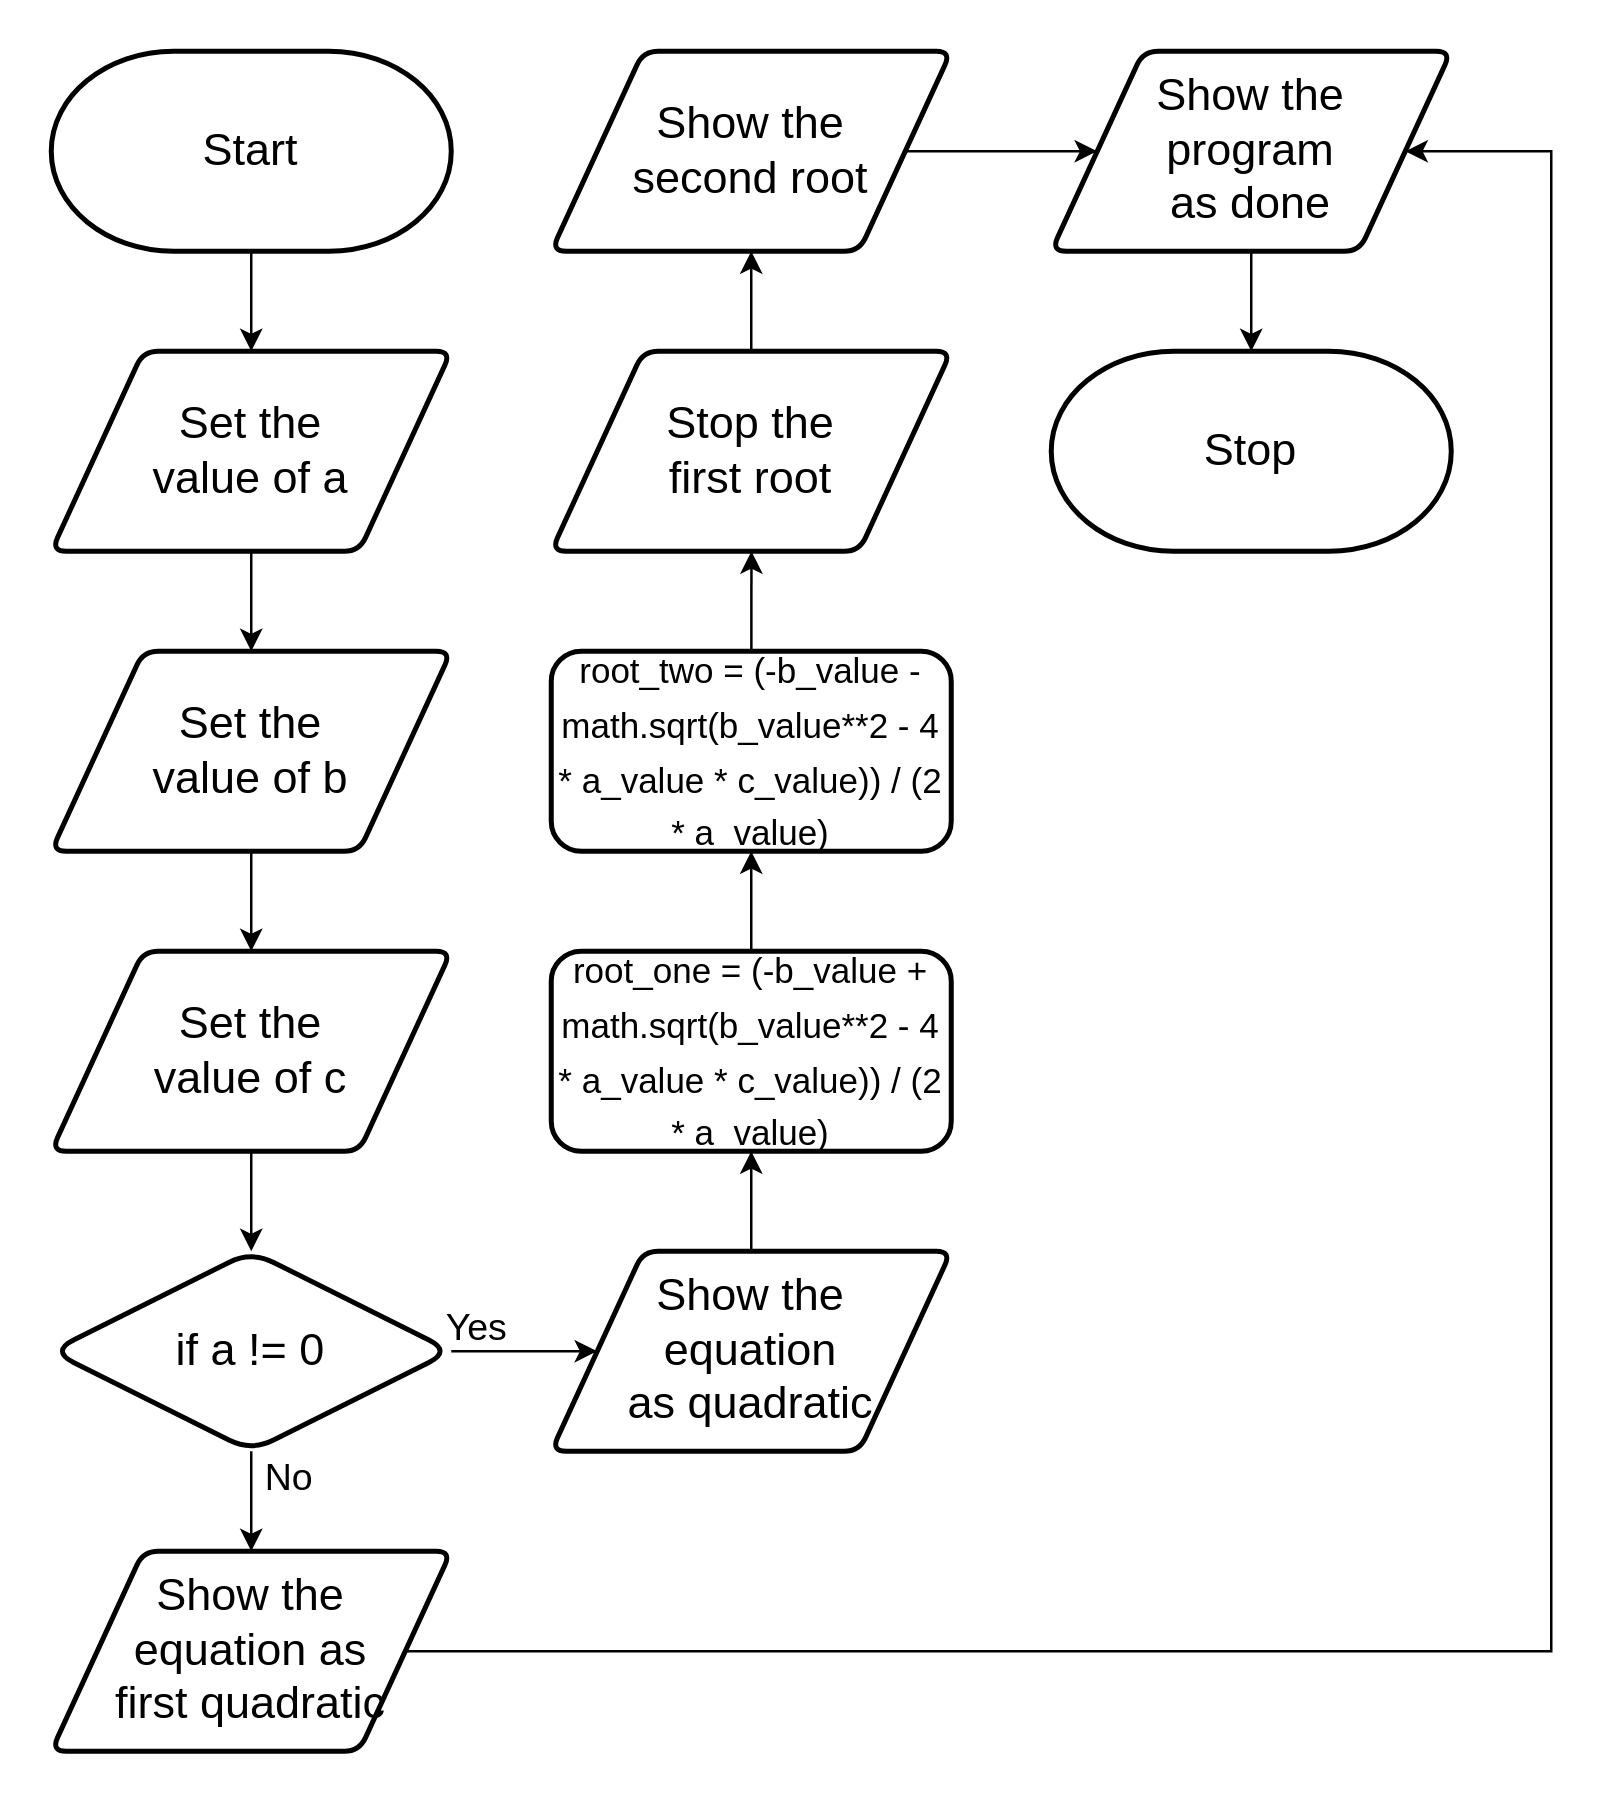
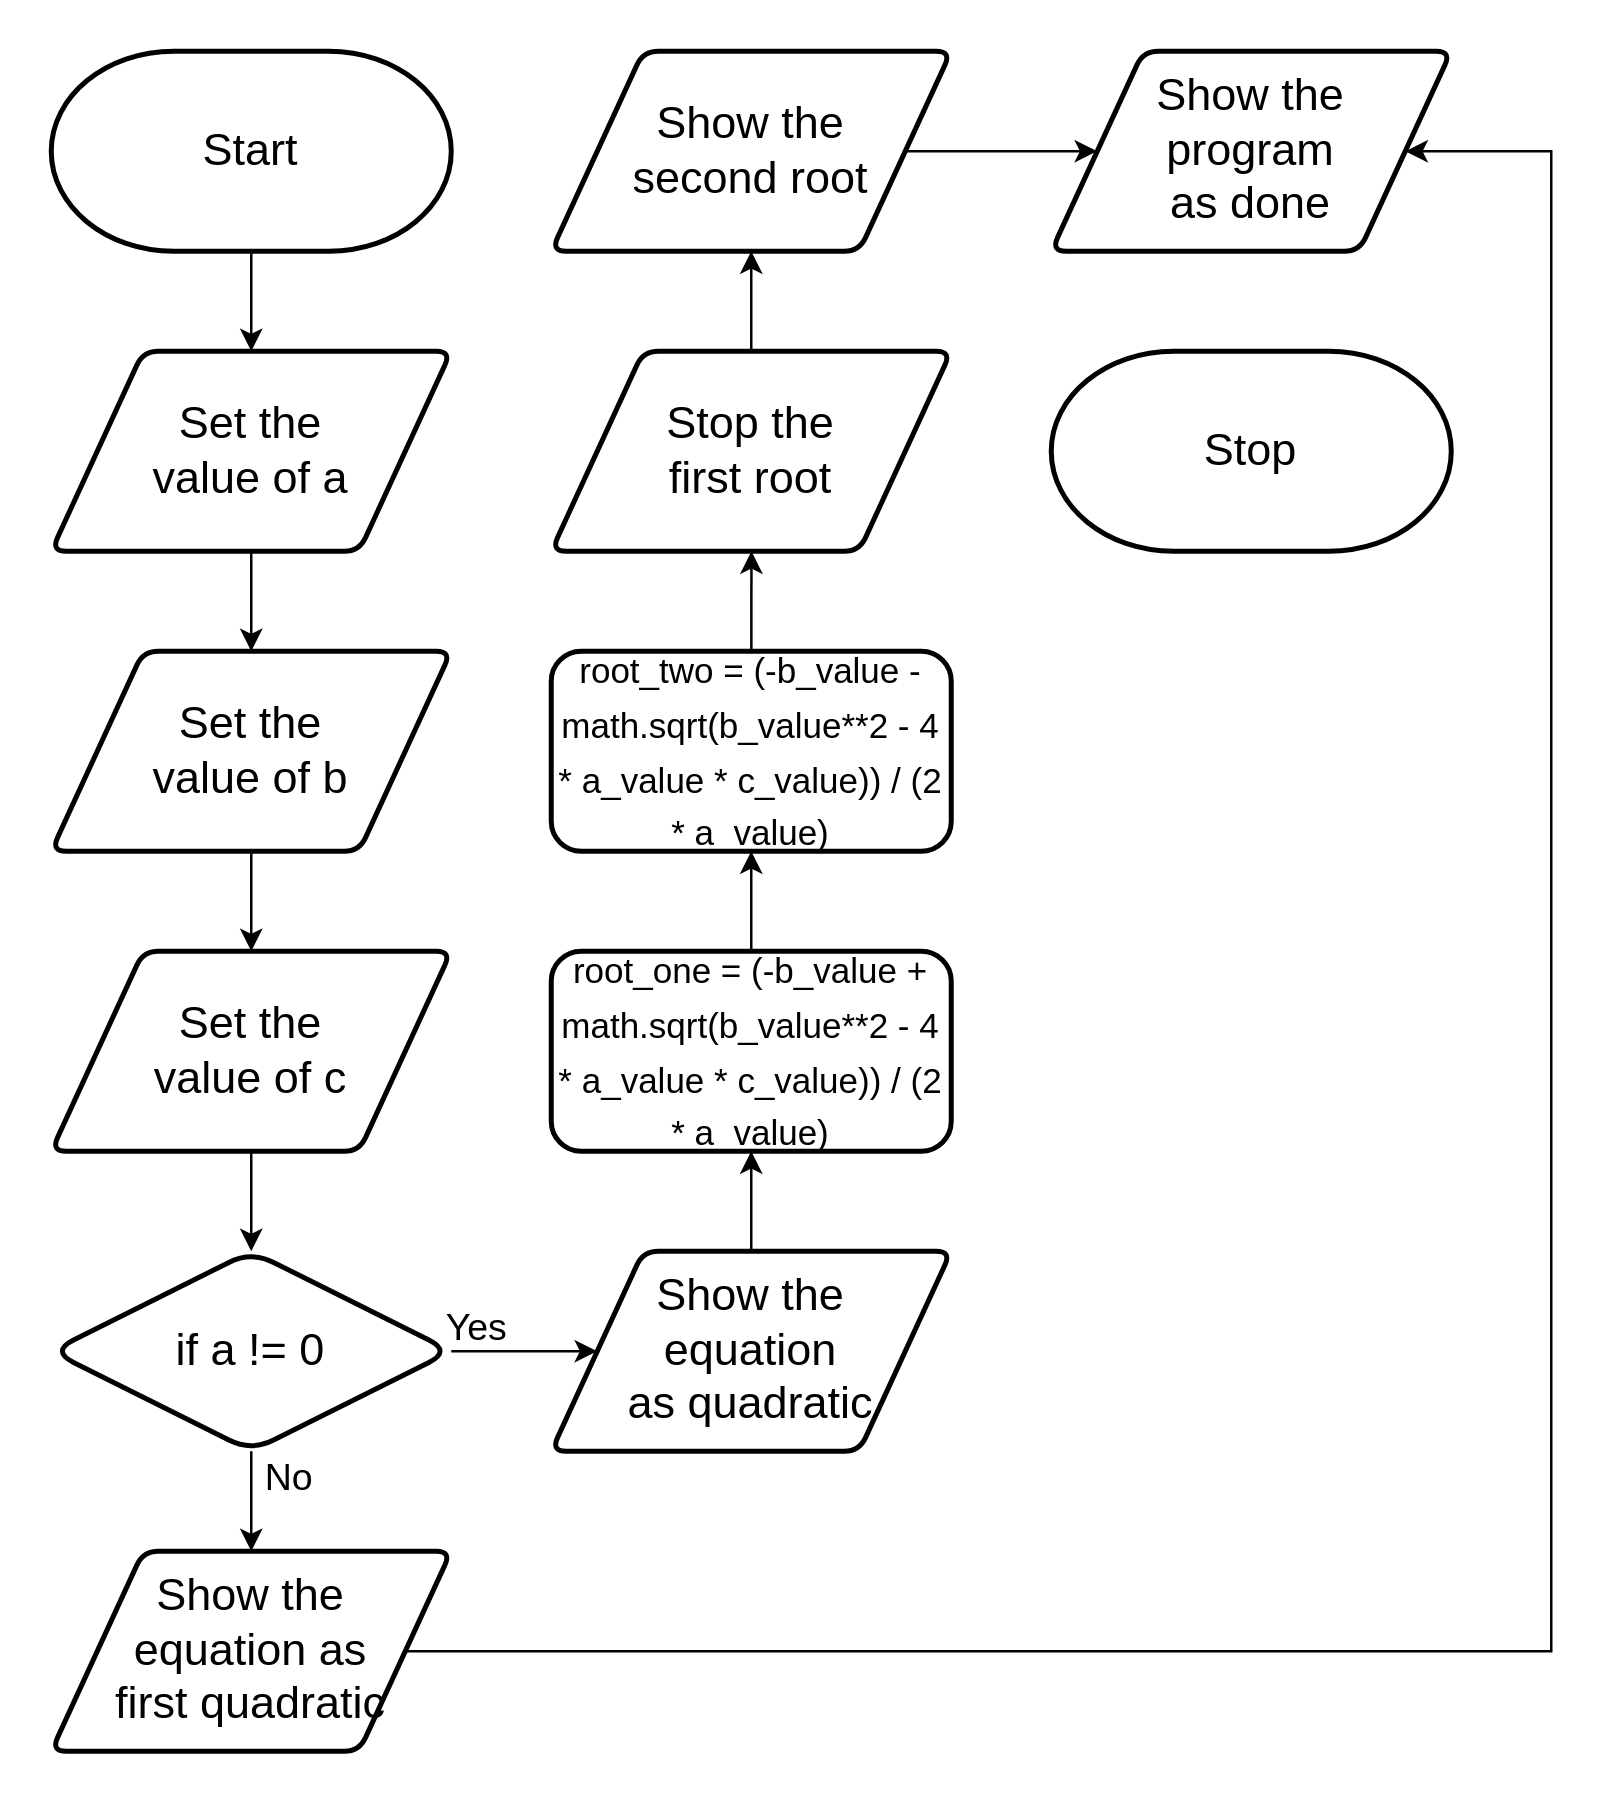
  <mxCell id="0" />
  <mxCell id="1" parent="0" />
  <mxCell id="2" style="edgeStyle=none;html=1;entryX=0.5;entryY=0;entryDx=0;entryDy=0;fontSize=16;" parent="1" source="3" edge="1"><mxGeometry relative="1" as="geometry"><mxPoint x="100" y="140" as="targetPoint" /></mxGeometry></mxCell>
  <mxCell id="3" value="&lt;font style=&quot;font-size: 18px&quot;&gt;Start&lt;/font&gt;" style="strokeWidth=2;html=1;shape=mxgraph.flowchart.terminator;whiteSpace=wrap;" parent="1" vertex="1"><mxGeometry width="160" height="80" as="geometry" x="20" y="20" /></mxCell>
  <mxCell id="4" value="&lt;font style=&quot;font-size: 18px&quot;&gt;Stop&lt;/font&gt;" style="strokeWidth=2;html=1;shape=mxgraph.flowchart.terminator;whiteSpace=wrap;" parent="1" vertex="1"><mxGeometry x="420" y="140" width="160" height="80" as="geometry" /></mxCell>
  <mxCell id="5" style="edgeStyle=none;html=1;entryX=0.5;entryY=0;entryDx=0;entryDy=0;fontSize=18;" parent="1" edge="1"><mxGeometry relative="1" as="geometry"><mxPoint x="100" y="260" as="targetPoint" /><mxPoint x="100" y="220" as="sourcePoint" /></mxGeometry></mxCell>
- <mxCell id="6" style="edgeStyle=none;html=1;entryX=0.5;entryY=0;entryDx=0;entryDy=0;entryPerimeter=0;fontSize=14;" edge="1" parent="1" source="7" target="4"><mxGeometry relative="1" as="geometry" /></mxCell>
  <mxCell id="7" value="Show the &lt;br&gt;program &lt;br&gt;as done" style="shape=parallelogram;html=1;strokeWidth=2;perimeter=parallelogramPerimeter;whiteSpace=wrap;rounded=1;arcSize=12;size=0.23;fontSize=18;" parent="1" vertex="1"><mxGeometry x="420" width="160" height="80" as="geometry" y="20" /></mxCell>
  <mxCell id="8" value="Set the &lt;br&gt;value of a" style="shape=parallelogram;html=1;strokeWidth=2;perimeter=parallelogramPerimeter;whiteSpace=wrap;rounded=1;arcSize=12;size=0.23;fontSize=18;" parent="1" vertex="1"><mxGeometry y="140" width="160" height="80" as="geometry" x="20" /></mxCell>
  <mxCell id="9" style="edgeStyle=none;html=1;entryX=0.5;entryY=0;entryDx=0;entryDy=0;fontFamily=Helvetica;fontSize=8;fontColor=default;" parent="1" edge="1"><mxGeometry relative="1" as="geometry"><mxPoint x="100" y="380" as="targetPoint" /><mxPoint x="100" y="340" as="sourcePoint" /></mxGeometry></mxCell>
  <mxCell id="10" style="edgeStyle=none;html=1;entryX=0;entryY=0.5;entryDx=0;entryDy=0;fontSize=18;" parent="1" source="12" target="21" edge="1"><mxGeometry relative="1" as="geometry" /></mxCell>
  <mxCell id="11" style="edgeStyle=none;html=1;fontSize=18;entryX=0.5;entryY=0;entryDx=0;entryDy=0;" parent="1" source="12" target="19" edge="1"><mxGeometry relative="1" as="geometry"><mxPoint x="100" y="610" as="targetPoint" /></mxGeometry></mxCell>
  <mxCell id="12" value="&lt;font style=&quot;font-size: 18px&quot;&gt;if a != 0&lt;/font&gt;" style="rhombus;whiteSpace=wrap;html=1;rounded=1;fontFamily=Helvetica;fontSize=11;fontColor=default;strokeColor=default;strokeWidth=2;fillColor=default;" parent="1" vertex="1"><mxGeometry y="500" width="160" height="80" as="geometry" x="20" /></mxCell>
  <mxCell id="13" value="&lt;font style=&quot;font-size: 15px&quot;&gt;Yes&lt;/font&gt;" style="text;html=1;align=center;verticalAlign=middle;resizable=0;points=[];autosize=1;strokeColor=none;fillColor=none;fontSize=8;fontFamily=Helvetica;fontColor=default;" parent="1" vertex="1"><mxGeometry x="170" y="520" width="40" height="20" as="geometry" /></mxCell>
  <mxCell id="14" value="No" style="text;html=1;align=center;verticalAlign=middle;resizable=0;points=[];autosize=1;strokeColor=none;fillColor=none;fontSize=15;fontFamily=Helvetica;fontColor=default;" parent="1" vertex="1"><mxGeometry x="100" y="580" width="30" height="20" as="geometry" /></mxCell>
  <mxCell id="15" value="Set the &lt;br&gt;value of b" style="shape=parallelogram;html=1;strokeWidth=2;perimeter=parallelogramPerimeter;whiteSpace=wrap;rounded=1;arcSize=12;size=0.23;fontSize=18;" parent="1" vertex="1"><mxGeometry y="260" width="160" height="80" as="geometry" x="20" /></mxCell>
  <mxCell id="16" style="edgeStyle=none;html=1;entryX=0.5;entryY=0;entryDx=0;entryDy=0;fontSize=18;" parent="1" source="17" target="12" edge="1"><mxGeometry relative="1" as="geometry" /></mxCell>
  <mxCell id="17" value="Set the &lt;br&gt;value of c" style="shape=parallelogram;html=1;strokeWidth=2;perimeter=parallelogramPerimeter;whiteSpace=wrap;rounded=1;arcSize=12;size=0.23;fontSize=18;" parent="1" vertex="1"><mxGeometry y="380" width="160" height="80" as="geometry" x="20" /></mxCell>
  <mxCell id="18" style="edgeStyle=none;html=1;fontSize=18;rounded=0;entryX=1;entryY=0.5;entryDx=0;entryDy=0;" parent="1" source="19" target="7" edge="1"><mxGeometry relative="1" as="geometry"><mxPoint x="500" y="340" as="targetPoint" /><Array as="points"><mxPoint x="500" y="660" /><mxPoint x="620" y="660" /><mxPoint x="620" y="60" /></Array></mxGeometry></mxCell>
  <mxCell id="19" value="&lt;span&gt;Show the &lt;br&gt;equation as&lt;br&gt;first quadratic&lt;br&gt;&lt;/span&gt;" style="shape=parallelogram;html=1;strokeWidth=2;perimeter=parallelogramPerimeter;whiteSpace=wrap;rounded=1;arcSize=12;size=0.23;fontSize=18;" parent="1" vertex="1"><mxGeometry y="620" width="160" height="80" as="geometry" x="20" /></mxCell>
  <mxCell id="20" style="edgeStyle=none;rounded=0;html=1;fontSize=14;" parent="1" source="21" edge="1"><mxGeometry relative="1" as="geometry"><mxPoint x="300" y="460" as="targetPoint" /></mxGeometry></mxCell>
  <mxCell id="21" value="&lt;span&gt;Show the &lt;br&gt;equation &lt;br&gt;as quadratic&lt;/span&gt;" style="shape=parallelogram;html=1;strokeWidth=2;perimeter=parallelogramPerimeter;whiteSpace=wrap;rounded=1;arcSize=12;size=0.23;fontSize=18;" parent="1" vertex="1"><mxGeometry x="220" y="500" width="160" height="80" as="geometry" /></mxCell>
  <mxCell id="22" style="edgeStyle=none;rounded=0;html=1;entryX=0.438;entryY=1;entryDx=0;entryDy=0;fontSize=14;entryPerimeter=0;" parent="1" edge="1"><mxGeometry relative="1" as="geometry"><mxPoint x="300.04" y="260" as="sourcePoint" /><mxPoint x="300.08" y="220" as="targetPoint" /></mxGeometry></mxCell>
  <mxCell id="23" style="edgeStyle=none;html=1;entryX=0.5;entryY=1;entryDx=0;entryDy=0;fontSize=14;" edge="1" parent="1" source="24" target="25"><mxGeometry relative="1" as="geometry" /></mxCell>
  <mxCell id="24" value="&lt;font style=&quot;font-size: 14px&quot;&gt;root_one = (-b_value + math.sqrt(b_value**2 - 4 * a_value * c_value)) / (2 * a_value)&lt;/font&gt;" style="rounded=1;whiteSpace=wrap;html=1;strokeWidth=2;fontSize=18;" vertex="1" parent="1"><mxGeometry x="220" y="380" width="160" height="80" as="geometry" /></mxCell>
  <mxCell id="25" value="&lt;font style=&quot;font-size: 14px&quot;&gt;root_two = (-b_value - math.sqrt(b_value**2 - 4 * a_value * c_value)) / (2 * a_value)&lt;/font&gt;" style="rounded=1;whiteSpace=wrap;html=1;strokeWidth=2;fontSize=18;" vertex="1" parent="1"><mxGeometry x="220" y="260" width="160" height="80" as="geometry" /></mxCell>
  <mxCell id="26" style="edgeStyle=none;html=1;entryX=0.5;entryY=1;entryDx=0;entryDy=0;fontSize=14;" edge="1" parent="1" source="27" target="29"><mxGeometry relative="1" as="geometry" /></mxCell>
  <mxCell id="27" value="Stop the &lt;br&gt;first root" style="shape=parallelogram;html=1;strokeWidth=2;perimeter=parallelogramPerimeter;whiteSpace=wrap;rounded=1;arcSize=12;size=0.23;fontSize=18;" vertex="1" parent="1"><mxGeometry x="220" y="140" width="160" height="80" as="geometry" /></mxCell>
  <mxCell id="28" style="edgeStyle=none;html=1;entryX=0;entryY=0.5;entryDx=0;entryDy=0;fontSize=14;" edge="1" parent="1" source="29" target="7"><mxGeometry relative="1" as="geometry" /></mxCell>
  <mxCell id="29" value="Show the &lt;br&gt;second root" style="shape=parallelogram;html=1;strokeWidth=2;perimeter=parallelogramPerimeter;whiteSpace=wrap;rounded=1;arcSize=12;size=0.23;fontSize=18;" vertex="1" parent="1"><mxGeometry x="220" width="160" height="80" as="geometry" y="20" /></mxCell>
